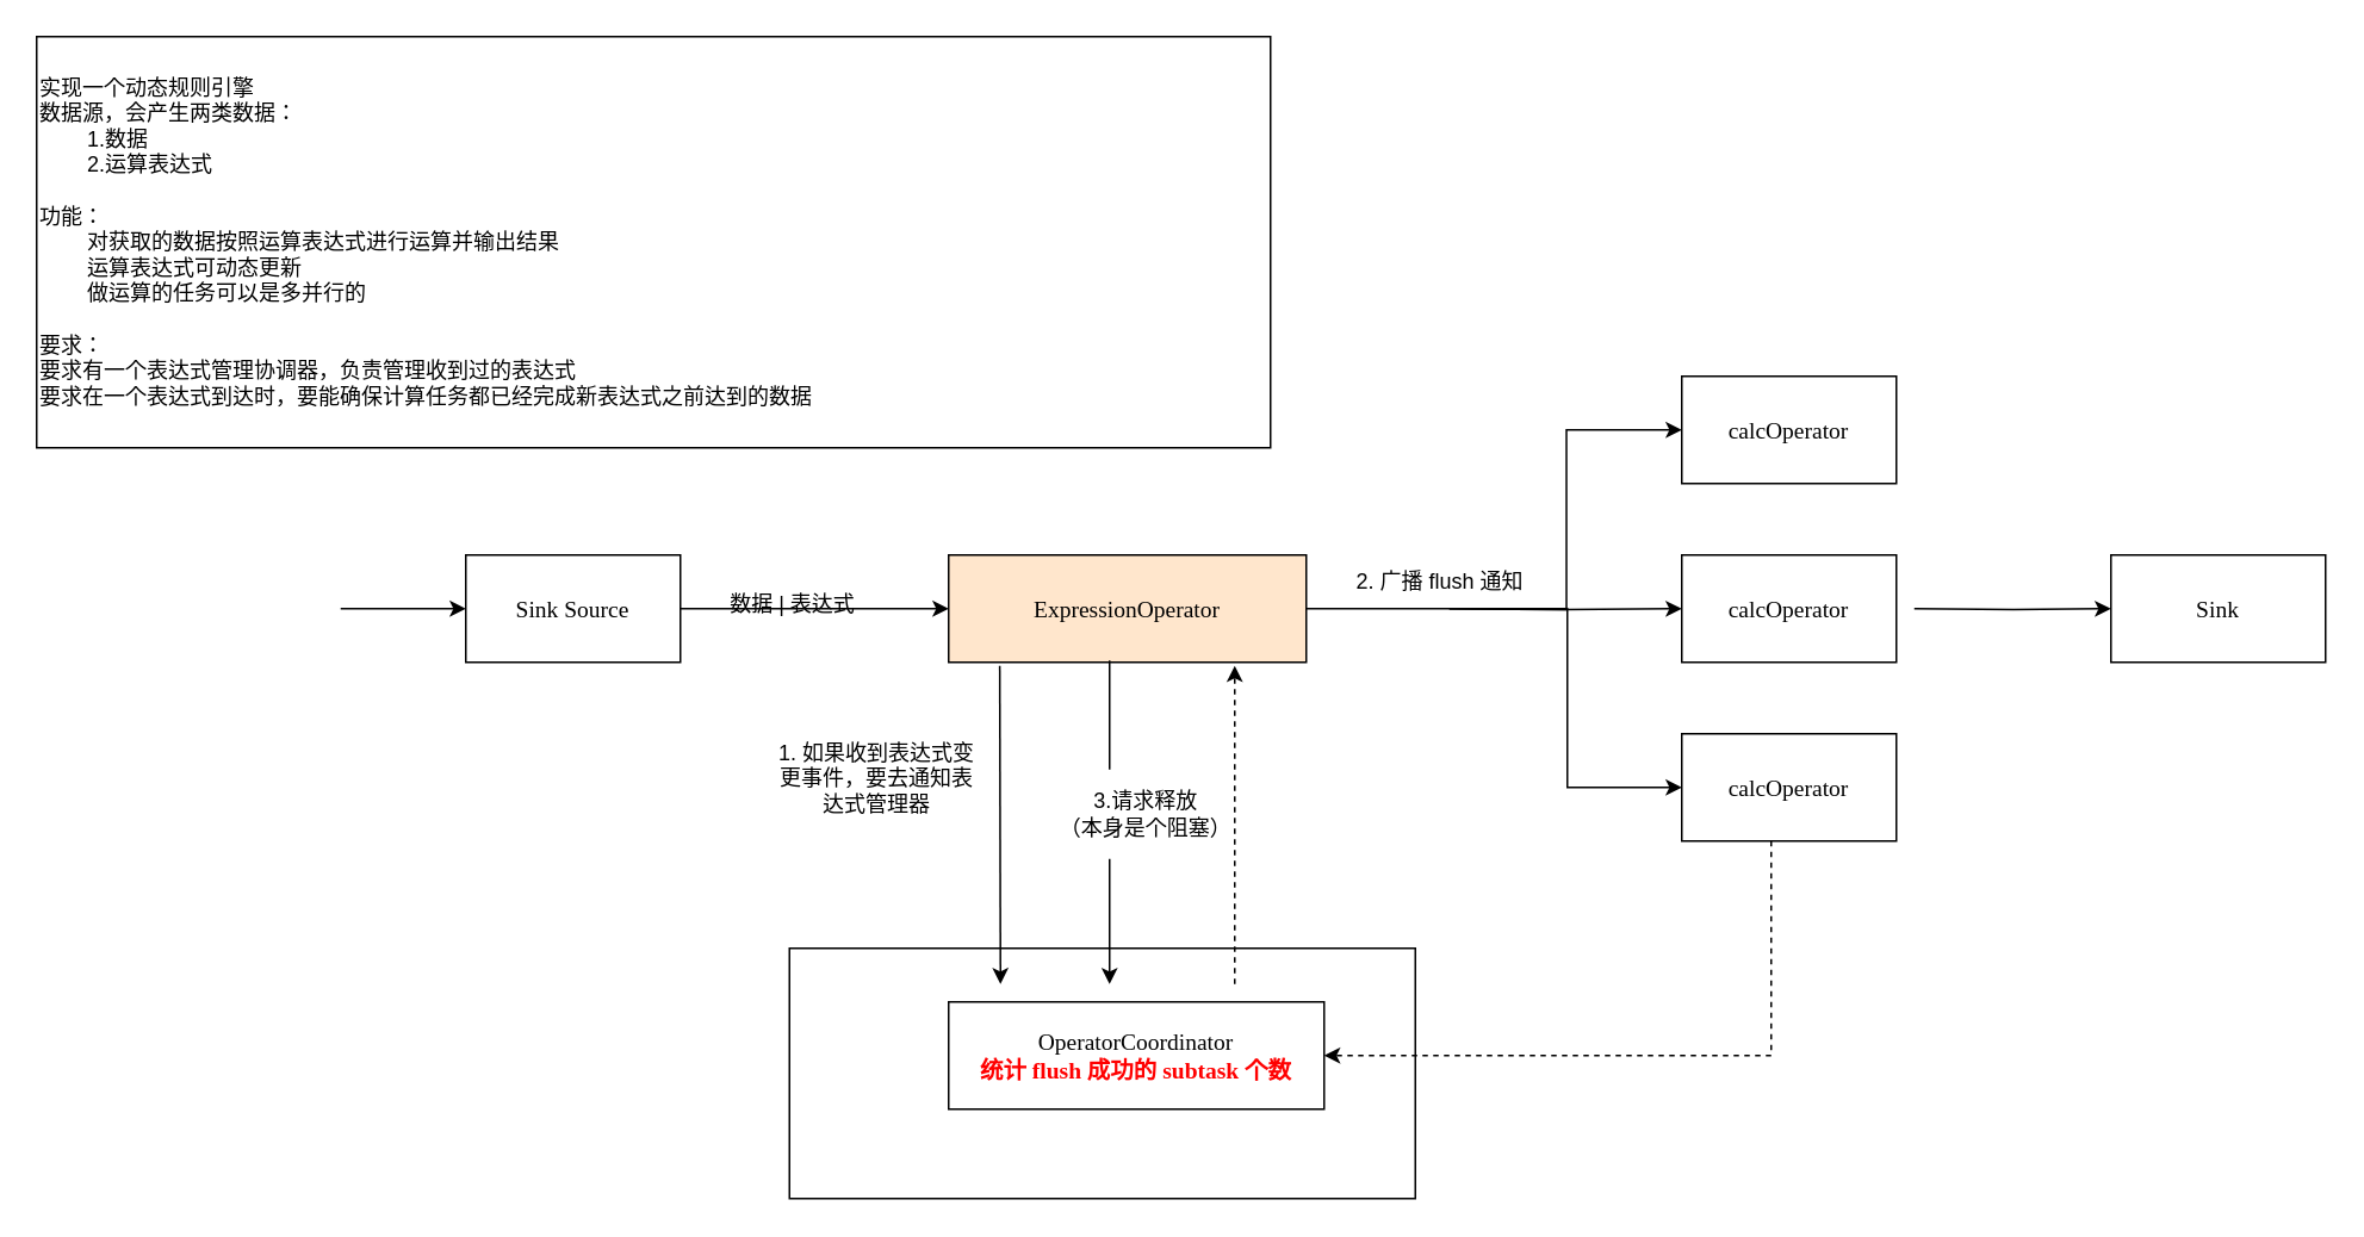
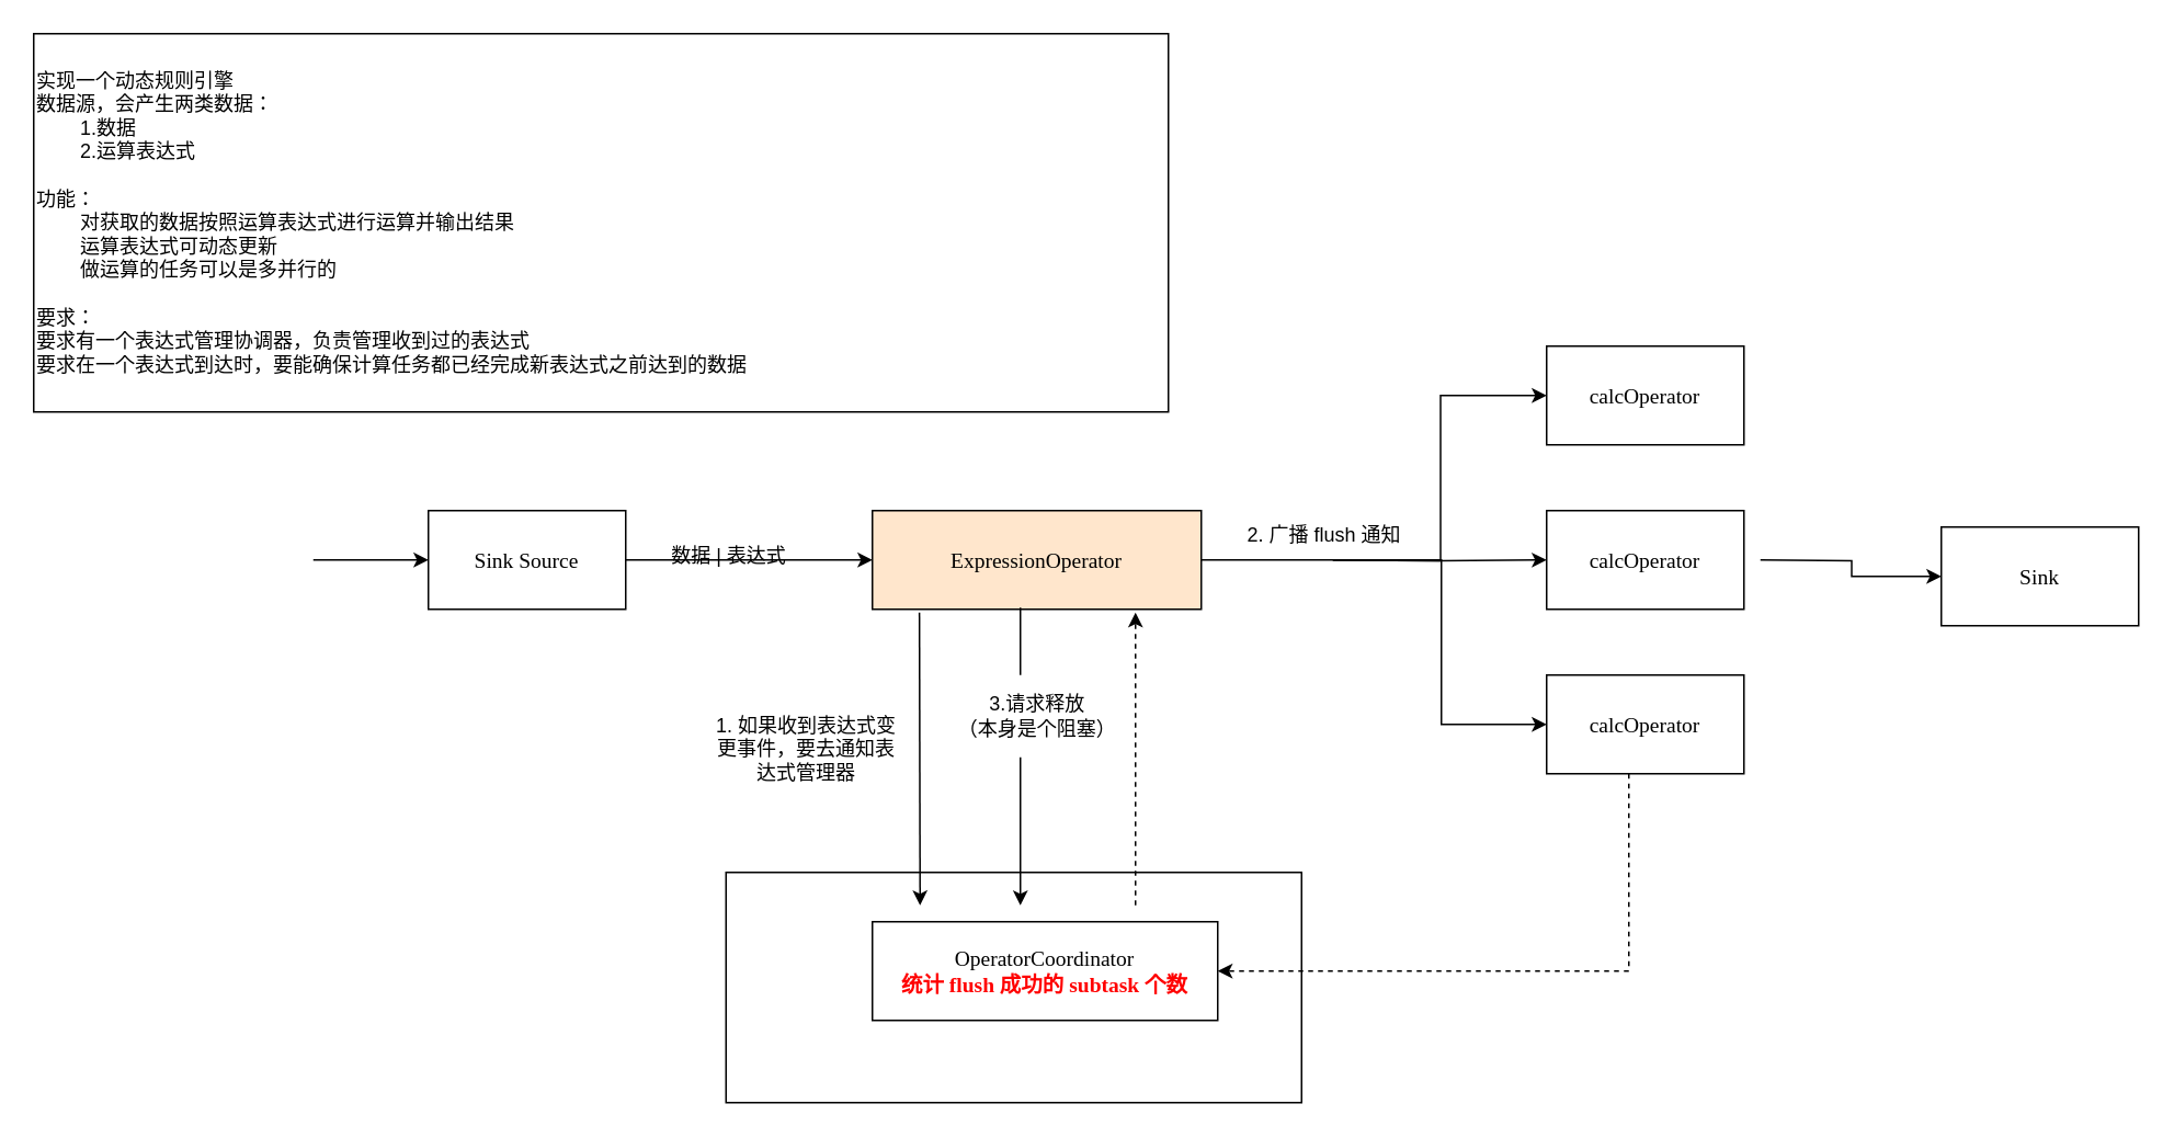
  <mxCell id="0" />
  <mxCell id="1" parent="0" />
  <mxCell id="2" value="" style="rounded=0;whiteSpace=wrap;html=1;fontFamily=Comic Sans MS;fontSize=13;" vertex="1" parent="1"><mxGeometry x="441" y="530" width="350" height="140" as="geometry" /></mxCell>
  <mxCell id="3" style="edgeStyle=orthogonalEdgeStyle;rounded=0;orthogonalLoop=1;jettySize=auto;html=1;entryX=0;entryY=0.5;entryDx=0;entryDy=0;fontFamily=Comic Sans MS;fontSize=13;" edge="1" parent="1" source="4" target="8"><mxGeometry relative="1" as="geometry" /></mxCell>
  <mxCell id="4" value="Sink Source" style="rounded=0;whiteSpace=wrap;html=1;fontFamily=Comic Sans MS;fontSize=13;" vertex="1" parent="1"><mxGeometry x="260" y="310" width="120" height="60" as="geometry" /></mxCell>
  <mxCell id="5" style="edgeStyle=orthogonalEdgeStyle;rounded=0;orthogonalLoop=1;jettySize=auto;html=1;entryX=0;entryY=0.5;entryDx=0;entryDy=0;fontFamily=Comic Sans MS;fontSize=13;" edge="1" parent="1" target="11"><mxGeometry relative="1" as="geometry"><mxPoint x="810" y="340" as="sourcePoint" /></mxGeometry></mxCell>
  <mxCell id="6" style="edgeStyle=orthogonalEdgeStyle;rounded=0;orthogonalLoop=1;jettySize=auto;html=1;entryX=0;entryY=0.5;entryDx=0;entryDy=0;fontFamily=Comic Sans MS;fontSize=13;" edge="1" parent="1" target="9"><mxGeometry relative="1" as="geometry"><mxPoint x="810" y="340" as="sourcePoint" /></mxGeometry></mxCell>
  <mxCell id="7" style="edgeStyle=orthogonalEdgeStyle;rounded=0;orthogonalLoop=1;jettySize=auto;html=1;entryX=0;entryY=0.5;entryDx=0;entryDy=0;fontFamily=Comic Sans MS;fontSize=13;exitX=1;exitY=0.5;exitDx=0;exitDy=0;" edge="1" parent="1" target="13"><mxGeometry relative="1" as="geometry"><mxPoint x="696" y="340" as="sourcePoint" /><mxPoint x="946" y="440" as="targetPoint" /><Array as="points"><mxPoint x="876" y="340" /><mxPoint x="876" y="440" /></Array></mxGeometry></mxCell>
  <mxCell id="8" value="ExpressionOperator" style="rounded=0;whiteSpace=wrap;html=1;fontFamily=Comic Sans MS;fontSize=13;fillColor=#ffe6cc;" vertex="1" parent="1"><mxGeometry x="530" y="310" width="200" height="60" as="geometry" /></mxCell>
  <mxCell id="9" value="calcOperator" style="rounded=0;whiteSpace=wrap;html=1;fontFamily=Comic Sans MS;fontSize=13;" vertex="1" parent="1"><mxGeometry x="940" y="210" width="120" height="60" as="geometry" /></mxCell>
  <mxCell id="10" style="edgeStyle=orthogonalEdgeStyle;rounded=0;orthogonalLoop=1;jettySize=auto;html=1;entryX=0;entryY=0.5;entryDx=0;entryDy=0;fontFamily=Comic Sans MS;fontSize=13;" edge="1" parent="1" target="14"><mxGeometry relative="1" as="geometry"><mxPoint x="1070" y="340" as="sourcePoint" /></mxGeometry></mxCell>
  <mxCell id="11" value="calcOperator" style="rounded=0;whiteSpace=wrap;html=1;fontFamily=Comic Sans MS;fontSize=13;" vertex="1" parent="1"><mxGeometry x="940" y="310" width="120" height="60" as="geometry" /></mxCell>
  <mxCell id="12" style="edgeStyle=orthogonalEdgeStyle;rounded=0;orthogonalLoop=1;jettySize=auto;html=1;entryX=1;entryY=0.5;entryDx=0;entryDy=0;dashed=1;" edge="1" parent="1" source="13" target="15"><mxGeometry relative="1" as="geometry"><Array as="points"><mxPoint x="990" y="590" /></Array></mxGeometry></mxCell>
  <mxCell id="13" value="calcOperator" style="rounded=0;whiteSpace=wrap;html=1;fontFamily=Comic Sans MS;fontSize=13;" vertex="1" parent="1"><mxGeometry x="940" y="410" width="120" height="60" as="geometry" /></mxCell>
- <mxCell id="14" value="Sink" style="rounded=0;whiteSpace=wrap;html=1;fontFamily=Comic Sans MS;fontSize=13;" vertex="1" parent="1"><mxGeometry x="1180" y="310" width="120" height="60" as="geometry" /></mxCell>
+ <mxCell id="14" value="Sink" style="rounded=0;whiteSpace=wrap;html=1;fontFamily=Comic Sans MS;fontSize=13;" vertex="1" parent="1"><mxGeometry x="1180" y="320" width="120" height="60" as="geometry" /></mxCell>
  <mxCell id="15" value="OperatorCoordinator&lt;br&gt;&lt;b&gt;&lt;font color=&quot;#ff0000&quot;&gt;统计 flush 成功的 subtask 个数&lt;/font&gt;&lt;/b&gt;" style="rounded=0;whiteSpace=wrap;html=1;fontFamily=Comic Sans MS;fontSize=13;" vertex="1" parent="1"><mxGeometry x="530" y="560" width="210" height="60" as="geometry" /></mxCell>
  <mxCell id="16" value="" style="endArrow=classic;html=1;rounded=0;entryX=0;entryY=0.5;entryDx=0;entryDy=0;" edge="1" parent="1" target="4"><mxGeometry width="50" height="50" relative="1" as="geometry"><mxPoint x="190" y="340" as="sourcePoint" /><mxPoint x="180" y="290" as="targetPoint" /></mxGeometry></mxCell>
  <mxCell id="17" value="实现一个动态规则引擎&lt;br&gt;数据源，会产生两类数据：&lt;br&gt;&lt;span style=&quot;white-space: pre;&quot;&gt;&#09;&lt;/span&gt;1.数据&lt;br&gt;&lt;span style=&quot;white-space: pre;&quot;&gt;&#09;&lt;/span&gt;2.运算表达式&lt;br&gt;&lt;br&gt;功能：&lt;br&gt;&lt;span style=&quot;white-space: pre;&quot;&gt;&#09;&lt;/span&gt;对获取的数据按照运算表达式进行运算并输出结果&lt;br&gt;&lt;span style=&quot;white-space: pre;&quot;&gt;&#09;&lt;/span&gt;运算表达式可动态更新&lt;br&gt;&lt;span style=&quot;white-space: pre;&quot;&gt;&#09;&lt;/span&gt;做运算的任务可以是多并行的&lt;br&gt;&lt;br&gt;要求：&amp;nbsp;&lt;br&gt;要求有一个表达式管理协调器，负责管理收到过的表达式&lt;br&gt;要求在一个表达式到达时，要能确保计算任务都已经完成新表达式之前达到的数据" style="rounded=0;whiteSpace=wrap;html=1;align=left;" vertex="1" parent="1"><mxGeometry x="20" y="20" width="690" height="230" as="geometry" /></mxCell>
  <mxCell id="18" value="数据 | 表达式" style="text;html=1;strokeColor=none;fillColor=none;align=center;verticalAlign=middle;whiteSpace=wrap;rounded=0;" vertex="1" parent="1"><mxGeometry x="403" y="323" width="80" height="30" as="geometry" /></mxCell>
- <mxCell id="19" value="1. 如果收到表达式变更事件，要去通知表达式管理器" style="text;html=1;strokeColor=none;fillColor=none;align=center;verticalAlign=middle;whiteSpace=wrap;rounded=0;" vertex="1" parent="1"><mxGeometry x="430" y="410" width="120" height="50" as="geometry" /></mxCell>
+ <mxCell id="19" value="1. 如果收到表达式变更事件，要去通知表达式管理器" style="text;html=1;strokeColor=none;fillColor=none;align=center;verticalAlign=middle;whiteSpace=wrap;rounded=0;" vertex="1" parent="1"><mxGeometry x="430" y="430" width="120" height="50" as="geometry" /></mxCell>
  <mxCell id="20" value="" style="endArrow=classic;html=1;rounded=0;exitX=0.5;exitY=1;exitDx=0;exitDy=0;" edge="1" parent="1"><mxGeometry width="50" height="50" relative="1" as="geometry"><mxPoint x="620" y="369" as="sourcePoint" /><mxPoint x="620" y="550" as="targetPoint" /></mxGeometry></mxCell>
  <mxCell id="21" value="2. 广播 flush 通知" style="text;html=1;strokeColor=none;fillColor=none;align=center;verticalAlign=middle;whiteSpace=wrap;rounded=0;" vertex="1" parent="1"><mxGeometry x="750" y="310" width="110" height="30" as="geometry" /></mxCell>
  <mxCell id="22" value="" style="endArrow=classic;html=1;rounded=0;exitX=0.143;exitY=1.033;exitDx=0;exitDy=0;exitPerimeter=0;" edge="1" parent="1" source="8"><mxGeometry width="50" height="50" relative="1" as="geometry"><mxPoint x="630" y="380" as="sourcePoint" /><mxPoint x="559" y="550" as="targetPoint" /></mxGeometry></mxCell>
- <mxCell id="23" value="3.请求释放&lt;br&gt;（本身是个阻塞）" style="text;html=1;strokeColor=none;fillColor=default;align=center;verticalAlign=middle;whiteSpace=wrap;rounded=0;" vertex="1" parent="1"><mxGeometry x="591" y="430" width="99" height="50" as="geometry" /></mxCell>
+ <mxCell id="23" value="3.请求释放&lt;br&gt;（本身是个阻塞）" style="text;html=1;strokeColor=none;fillColor=default;align=center;verticalAlign=middle;whiteSpace=wrap;rounded=0;" vertex="1" parent="1"><mxGeometry x="581" y="410" width="99" height="50" as="geometry" /></mxCell>
  <mxCell id="24" value="" style="endArrow=classic;html=1;rounded=0;dashed=1;" edge="1" parent="1"><mxGeometry width="50" height="50" relative="1" as="geometry"><mxPoint x="690" y="550" as="sourcePoint" /><mxPoint x="690" y="372" as="targetPoint" /></mxGeometry></mxCell>
